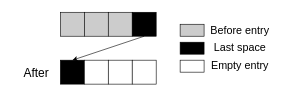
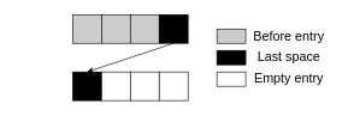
  <mxCell id="0" />
  <mxCell id="1" parent="0" />
  <mxCell id="2" value="" style="rounded=0;whiteSpace=wrap;html=1;fillColor=#CCCCCC;" vertex="1" parent="1"><mxGeometry x="100" width="40" height="40" as="geometry" y="20" /></mxCell>
  <mxCell id="3" value="" style="rounded=0;whiteSpace=wrap;html=1;fillColor=#CCCCCC;" vertex="1" parent="1"><mxGeometry x="140" width="40" height="40" as="geometry" y="20" /></mxCell>
  <mxCell id="4" value="" style="rounded=0;whiteSpace=wrap;html=1;fillColor=#CCCCCC;" vertex="1" parent="1"><mxGeometry x="180" width="40" height="40" as="geometry" y="20" /></mxCell>
  <mxCell id="5" value="" style="rounded=0;whiteSpace=wrap;html=1;fillColor=#000000;" vertex="1" parent="1"><mxGeometry x="220" width="40" height="40" as="geometry" y="20" /></mxCell>
  <mxCell id="6" value="" style="rounded=0;whiteSpace=wrap;html=1;fillColor=#000000;" vertex="1" parent="1"><mxGeometry x="100" y="100" width="40" height="40" as="geometry" /></mxCell>
  <mxCell id="7" value="" style="rounded=0;whiteSpace=wrap;html=1;" vertex="1" parent="1"><mxGeometry x="140" y="100" width="40" height="40" as="geometry" /></mxCell>
  <mxCell id="8" value="" style="rounded=0;whiteSpace=wrap;html=1;" vertex="1" parent="1"><mxGeometry x="180" y="100" width="40" height="40" as="geometry" /></mxCell>
  <mxCell id="9" value="" style="rounded=0;whiteSpace=wrap;html=1;" vertex="1" parent="1"><mxGeometry x="220" y="100" width="40" height="40" as="geometry" /></mxCell>
- <mxCell id="10" value="&lt;font style=&quot;font-size: 20px;&quot;&gt;After&lt;/font&gt;" style="rounded=0;whiteSpace=wrap;html=1;fillColor=none;strokeColor=none;" vertex="1" parent="1"><mxGeometry y="100" width="80" height="40" as="geometry" x="20" /></mxCell>
  <mxCell id="11" value="" style="endArrow=classic;html=1;rounded=0;exitX=0.5;exitY=1;exitDx=0;exitDy=0;entryX=0.5;entryY=0;entryDx=0;entryDy=0;" edge="1" parent="1" source="5" target="6"><mxGeometry width="50" height="50" relative="1" as="geometry"><mxPoint x="420" y="570" as="sourcePoint" /><mxPoint x="470" y="520" as="targetPoint" /></mxGeometry></mxCell>
  <mxCell id="12" value="" style="rounded=0;whiteSpace=wrap;html=1;fillColor=#CCCCCC;" vertex="1" parent="1"><mxGeometry x="300" y="40" width="40" height="20" as="geometry" /></mxCell>
  <mxCell id="13" value="" style="rounded=0;whiteSpace=wrap;html=1;fillColor=#000000;" vertex="1" parent="1"><mxGeometry x="300" y="70" width="40" height="20" as="geometry" /></mxCell>
  <mxCell id="14" value="" style="rounded=0;whiteSpace=wrap;html=1;" vertex="1" parent="1"><mxGeometry x="300" y="100" width="40" height="20" as="geometry" /></mxCell>
  <mxCell id="15" value="&lt;font style=&quot;font-size: 18px;&quot;&gt;Before entry&lt;/font&gt;" style="rounded=0;whiteSpace=wrap;html=1;fillColor=none;strokeColor=none;" vertex="1" parent="1"><mxGeometry x="340" y="40" width="120" height="20" as="geometry" /></mxCell>
  <mxCell id="16" value="&lt;font style=&quot;font-size: 18px;&quot;&gt;Last space&lt;/font&gt;" style="rounded=0;whiteSpace=wrap;html=1;fillColor=none;strokeColor=none;" vertex="1" parent="1"><mxGeometry x="340" y="70" width="120" height="20" as="geometry" /></mxCell>
  <mxCell id="17" value="&lt;font style=&quot;font-size: 18px;&quot;&gt;Empty entry&lt;/font&gt;" style="rounded=0;whiteSpace=wrap;html=1;fillColor=none;strokeColor=none;" vertex="1" parent="1"><mxGeometry x="340" y="100" width="120" height="20" as="geometry" /></mxCell>
